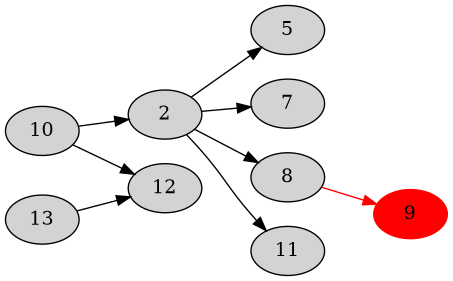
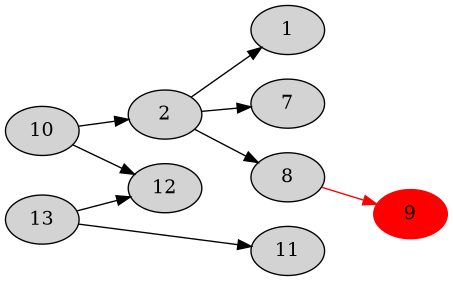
  digraph {
    rankdir=LR
    node [style=filled]
    10
    2
    12
-   1 [label=5]
+   1
    7
    8
    13
    n8 [label=11]
    -1 [style=invis]
    9 [color=red]
    10 -> 2
    10 -> 12
    2 -> 1
    2 -> 7
    2 -> 8
    8 -> -1 [style=invis]
    8 -> 9 [color=red]
    13 -> 12
-   2 -> n8
+   13 -> n8
  }
